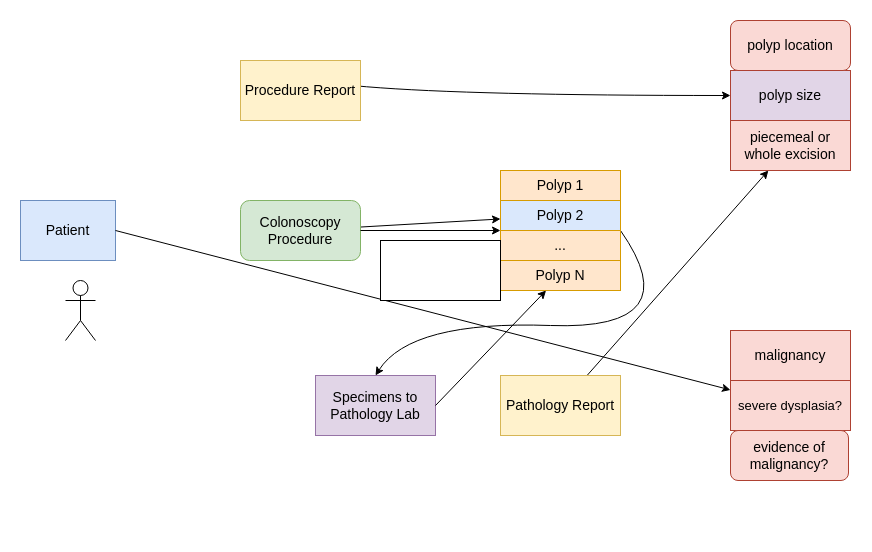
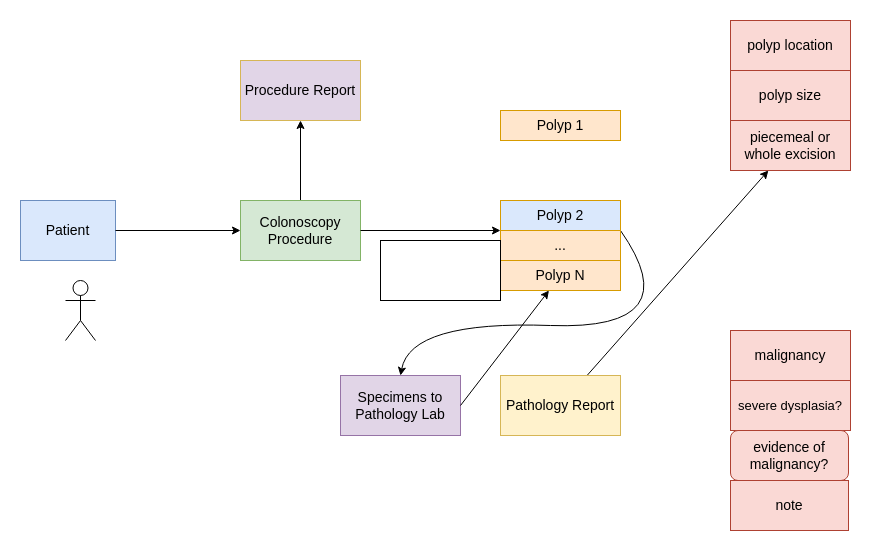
  <mxCell id="0" />
  <mxCell id="1" parent="0" />
  <mxCell id="2" value="&lt;font style=&quot;font-size: 14px;&quot;&gt;Patient&lt;/font&gt;" style="rounded=0;whiteSpace=wrap;html=1;fillColor=#dae8fc;strokeColor=#6c8ebf;" parent="1" vertex="1"><mxGeometry x="20" y="200" width="95" height="60" as="geometry" /></mxCell>
- <mxCell id="3" value="" style="edgeStyle=none;html=1;" parent="1" source="4" target="6" edge="1"><mxGeometry relative="1" as="geometry" /></mxCell>
- <mxCell id="4" value="&lt;font style=&quot;font-size: 14px&quot;&gt;Colonoscopy Procedure&lt;/font&gt;" style="whiteSpace=wrap;html=1;fillColor=#d5e8d4;strokeColor=#82b366;rounded=1;" parent="1" vertex="1"><mxGeometry x="240" y="200" width="120" height="60" as="geometry" /></mxCell>
- <mxCell id="5" value="&lt;font style=&quot;font-size: 14px;&quot;&gt;Polyp 1&lt;/font&gt;" style="rounded=0;whiteSpace=wrap;html=1;fillColor=#ffe6cc;strokeColor=#d79b00;" parent="1" vertex="1"><mxGeometry x="500" y="170" width="120" height="30" as="geometry" /></mxCell>
+ <mxCell id="3" value="" style="edgeStyle=none;html=1;" parent="1" source="4" target="16" edge="1"><mxGeometry relative="1" as="geometry" /></mxCell>
+ <mxCell id="4" value="&lt;font style=&quot;font-size: 14px&quot;&gt;Colonoscopy Procedure&lt;/font&gt;" style="rounded=0;whiteSpace=wrap;html=1;fillColor=#d5e8d4;strokeColor=#82b366;" parent="1" vertex="1"><mxGeometry x="240" y="200" width="120" height="60" as="geometry" /></mxCell>
+ <mxCell id="5" value="&lt;font style=&quot;font-size: 14px;&quot;&gt;Polyp 1&lt;/font&gt;" style="rounded=0;whiteSpace=wrap;html=1;fillColor=#ffe6cc;strokeColor=#d79b00;" parent="1" vertex="1"><mxGeometry x="500" y="110" width="120" height="30" as="geometry" /></mxCell>
  <mxCell id="6" value="&lt;font style=&quot;font-size: 14px;&quot;&gt;Polyp 2&lt;/font&gt;" style="rounded=0;whiteSpace=wrap;html=1;fillColor=#dae8fc;strokeColor=#d79b00;" parent="1" vertex="1"><mxGeometry x="500" y="200" width="120" height="30" as="geometry" /></mxCell>
  <mxCell id="7" value="&lt;font style=&quot;font-size: 14px;&quot;&gt;Polyp N&lt;/font&gt;" style="rounded=0;whiteSpace=wrap;html=1;fillColor=#ffe6cc;strokeColor=#d79b00;" parent="1" vertex="1"><mxGeometry x="500" y="260" width="120" height="30" as="geometry" /></mxCell>
- <mxCell id="8" value="" style="endArrow=classic;html=1;fontSize=6;exitX=0.5;exitY=0;exitDx=0;exitDy=0;entryX=0;entryY=0.5;entryDx=0;entryDy=0;curved=1;" parent="1" source="16" target="9" edge="1"><mxGeometry width="50" height="50" relative="1" as="geometry"><mxPoint x="530" y="290" as="sourcePoint" /><mxPoint x="570" y="180" as="targetPoint" /><Array as="points"><mxPoint x="220" y="95" /></Array></mxGeometry></mxCell>
- <mxCell id="9" value="&lt;font style=&quot;font-size: 14px&quot;&gt;polyp size&lt;/font&gt;" style="rounded=0;whiteSpace=wrap;html=1;fontSize=6;fillColor=#e1d5e7;strokeColor=#ae4132;" parent="1" vertex="1"><mxGeometry x="730" y="70" width="120" height="50" as="geometry" /></mxCell>
- <mxCell id="10" value="&lt;font style=&quot;font-size: 14px&quot;&gt;polyp location&lt;/font&gt;" style="whiteSpace=wrap;html=1;fontSize=6;fillColor=#fad9d5;strokeColor=#ae4132;rounded=1;" parent="1" vertex="1"><mxGeometry x="730" y="20" width="120" height="50" as="geometry" /></mxCell>
+ <mxCell id="9" value="&lt;font style=&quot;font-size: 14px&quot;&gt;polyp size&lt;/font&gt;" style="rounded=0;whiteSpace=wrap;html=1;fontSize=6;fillColor=#fad9d5;strokeColor=#ae4132;" parent="1" vertex="1"><mxGeometry x="730" y="70" width="120" height="50" as="geometry" /></mxCell>
+ <mxCell id="10" value="&lt;font style=&quot;font-size: 14px&quot;&gt;polyp location&lt;/font&gt;" style="rounded=0;whiteSpace=wrap;html=1;fontSize=6;fillColor=#fad9d5;strokeColor=#ae4132;" parent="1" vertex="1"><mxGeometry x="730" y="20" width="120" height="50" as="geometry" /></mxCell>
  <mxCell id="11" value="&lt;font style=&quot;font-size: 14px;&quot;&gt;malignancy&lt;/font&gt;" style="rounded=0;whiteSpace=wrap;html=1;fontSize=6;fillColor=#fad9d5;strokeColor=#ae4132;" parent="1" vertex="1"><mxGeometry x="730" y="330" width="120" height="50" as="geometry" /></mxCell>
  <mxCell id="12" value="&lt;font style=&quot;font-size: 13px;&quot;&gt;severe dysplasia?&lt;/font&gt;" style="rounded=0;whiteSpace=wrap;html=1;fontSize=6;fillColor=#fad9d5;strokeColor=#ae4132;" parent="1" vertex="1"><mxGeometry x="730" y="380" width="120" height="50" as="geometry" /></mxCell>
  <mxCell id="13" value="&lt;font style=&quot;font-size: 14px;&quot;&gt;evidence of malignancy?&lt;/font&gt;" style="whiteSpace=wrap;html=1;fontSize=6;fillColor=#fad9d5;strokeColor=#ae4132;rounded=1;" parent="1" vertex="1"><mxGeometry x="730" y="430" width="118" height="50" as="geometry" /></mxCell>
  <mxCell id="14" value="" style="shape=umlActor;verticalLabelPosition=bottom;verticalAlign=top;html=1;outlineConnect=0;fontSize=14;rounded=0;" parent="1" vertex="1"><mxGeometry x="65" y="280" width="30" height="60" as="geometry" /></mxCell>
- <mxCell id="15" value="" style="endArrow=classic;html=1;rounded=0;fontSize=14;exitX=1;exitY=0.5;exitDx=0;exitDy=0;" parent="1" source="2" target="12" edge="1"><mxGeometry width="50" height="50" relative="1" as="geometry"><mxPoint x="150" y="230" as="sourcePoint" /><mxPoint x="160" y="230" as="targetPoint" /></mxGeometry></mxCell>
- <mxCell id="16" value="&lt;font style=&quot;font-size: 14px&quot;&gt;Procedure Report&lt;/font&gt;" style="rounded=0;whiteSpace=wrap;html=1;fillColor=#fff2cc;strokeColor=#d6b656;" parent="1" vertex="1"><mxGeometry x="240" y="60" width="120" height="60" as="geometry" /></mxCell>
+ <mxCell id="15" value="" style="endArrow=classic;html=1;rounded=0;fontSize=14;entryX=0;entryY=0.5;entryDx=0;entryDy=0;exitX=1;exitY=0.5;exitDx=0;exitDy=0;" parent="1" source="2" target="4" edge="1"><mxGeometry width="50" height="50" relative="1" as="geometry"><mxPoint x="150" y="230" as="sourcePoint" /><mxPoint x="160" y="230" as="targetPoint" /></mxGeometry></mxCell>
+ <mxCell id="16" value="&lt;font style=&quot;font-size: 14px&quot;&gt;Procedure Report&lt;/font&gt;" style="rounded=0;whiteSpace=wrap;html=1;fillColor=#e1d5e7;strokeColor=#d6b656;" parent="1" vertex="1"><mxGeometry x="240" y="60" width="120" height="60" as="geometry" /></mxCell>
  <mxCell id="17" style="edgeStyle=none;html=1;entryX=0.5;entryY=0;entryDx=0;entryDy=0;curved=1;exitX=1;exitY=0;exitDx=0;exitDy=0;" parent="1" source="19" target="18" edge="1"><mxGeometry relative="1" as="geometry"><mxPoint x="420" y="320" as="targetPoint" /><Array as="points"><mxPoint x="690" y="330" /><mxPoint x="410" y="320" /></Array></mxGeometry></mxCell>
- <mxCell id="18" value="&lt;span style=&quot;font-size: 14px&quot;&gt;Specimens to Pathology Lab&lt;br&gt;&lt;/span&gt;" style="rounded=0;whiteSpace=wrap;html=1;fillColor=#e1d5e7;strokeColor=#9673a6;" parent="1" vertex="1"><mxGeometry x="315" y="375" width="120" height="60" as="geometry" /></mxCell>
+ <mxCell id="18" value="&lt;span style=&quot;font-size: 14px&quot;&gt;Specimens to Pathology Lab&lt;br&gt;&lt;/span&gt;" style="rounded=0;whiteSpace=wrap;html=1;fillColor=#e1d5e7;strokeColor=#9673a6;" parent="1" vertex="1"><mxGeometry x="340" y="375" width="120" height="60" as="geometry" /></mxCell>
  <mxCell id="19" value="&lt;font style=&quot;font-size: 14px&quot;&gt;...&lt;/font&gt;" style="rounded=0;whiteSpace=wrap;html=1;fillColor=#ffe6cc;strokeColor=#d79b00;" parent="1" vertex="1"><mxGeometry x="500" y="230" width="120" height="30" as="geometry" /></mxCell>
  <mxCell id="20" value="&lt;span style=&quot;font-size: 14px&quot;&gt;piecemeal or whole excision&lt;/span&gt;" style="rounded=0;whiteSpace=wrap;html=1;fontSize=6;fillColor=#fad9d5;strokeColor=#ae4132;" parent="1" vertex="1"><mxGeometry x="730" y="120" width="120" height="50" as="geometry" /></mxCell>
  <mxCell id="21" value="" style="endArrow=classic;html=1;rounded=0;fontSize=6;exitX=1;exitY=0.5;exitDx=0;exitDy=0;" parent="1" source="18" target="7" edge="1"><mxGeometry width="50" height="50" relative="1" as="geometry"><mxPoint x="230" y="270" as="sourcePoint" /><mxPoint x="230" y="300" as="targetPoint" /></mxGeometry></mxCell>
  <mxCell id="22" value="" style="endArrow=classic;html=1;startArrow=none;" parent="1" source="24" target="20" edge="1"><mxGeometry width="50" height="50" relative="1" as="geometry"><mxPoint x="280" y="405" as="sourcePoint" /><mxPoint x="260" y="240" as="targetPoint" /></mxGeometry></mxCell>
  <mxCell id="23" value="" style="endArrow=classic;html=1;entryX=0;entryY=0;entryDx=0;entryDy=0;exitX=1;exitY=0.5;exitDx=0;exitDy=0;" parent="1" source="4" target="19" edge="1"><mxGeometry width="50" height="50" relative="1" as="geometry"><mxPoint x="240" y="280" as="sourcePoint" /><mxPoint x="290" y="230" as="targetPoint" /></mxGeometry></mxCell>
  <mxCell id="24" value="&lt;font style=&quot;font-size: 14px&quot;&gt;Pathology Report&lt;/font&gt;" style="rounded=0;whiteSpace=wrap;html=1;fillColor=#fff2cc;strokeColor=#d6b656;" parent="1" vertex="1"><mxGeometry x="500" y="375" width="120" height="60" as="geometry" /></mxCell>
  <mxCell id="25" value="" style="whiteSpace=wrap;html=1;" parent="1" vertex="1"><mxGeometry x="380" y="240" width="120" height="60" as="geometry" /></mxCell>
+ <mxCell id="26" value="&lt;span style=&quot;font-size: 14px&quot;&gt;note&lt;/span&gt;" style="rounded=0;whiteSpace=wrap;html=1;fontSize=6;fillColor=#fad9d5;strokeColor=#ae4132;" vertex="1" parent="1"><mxGeometry x="730" y="480" width="118" height="50" as="geometry" /></mxCell>
